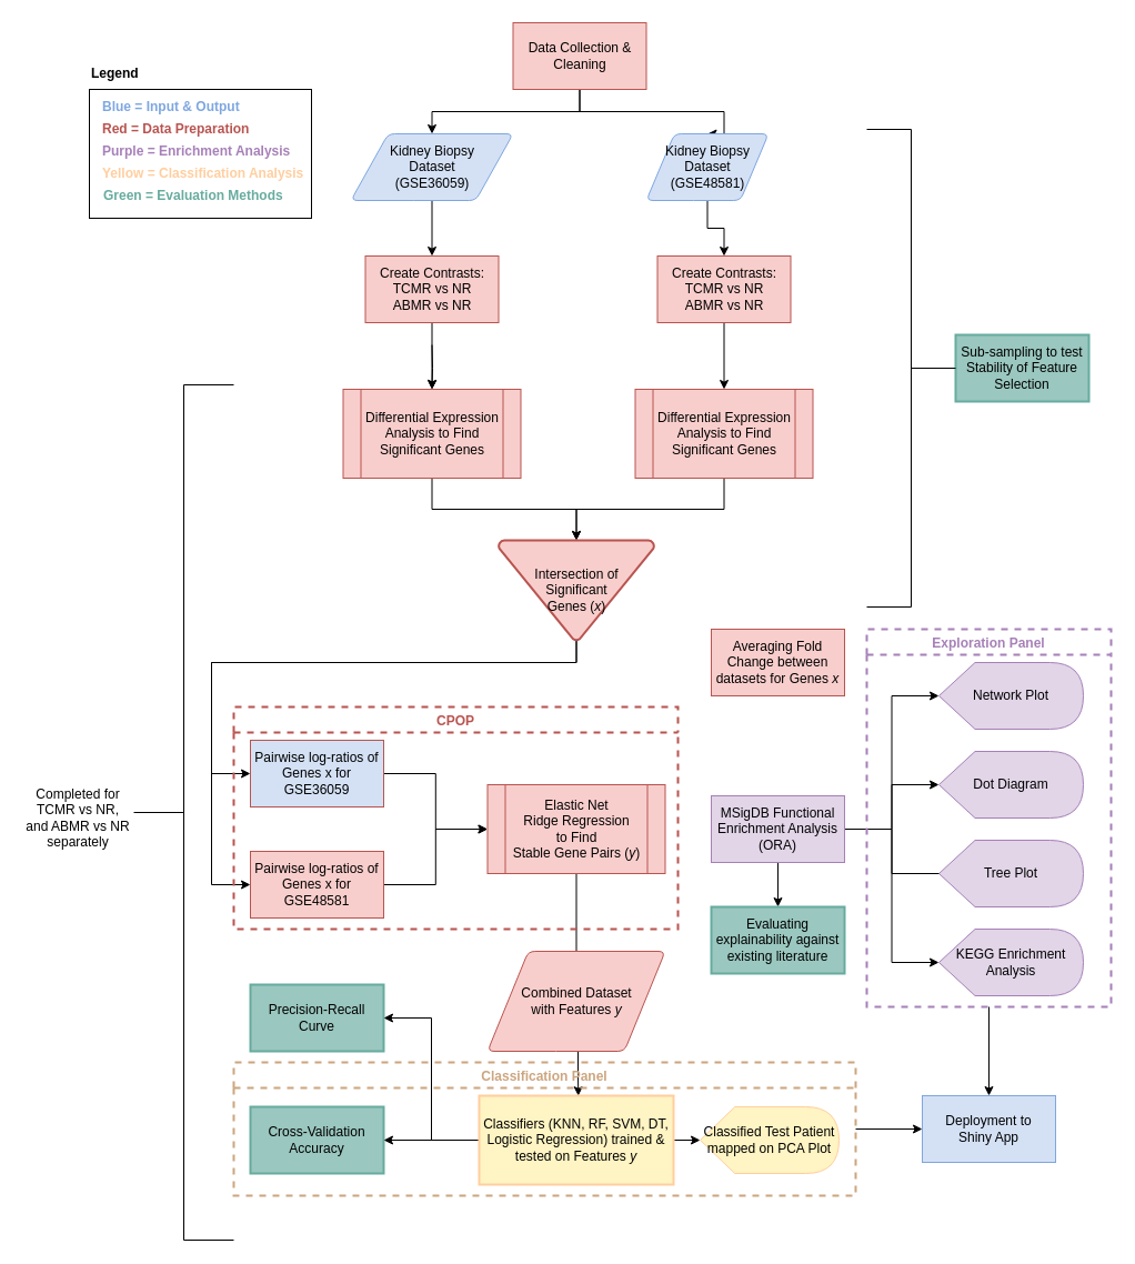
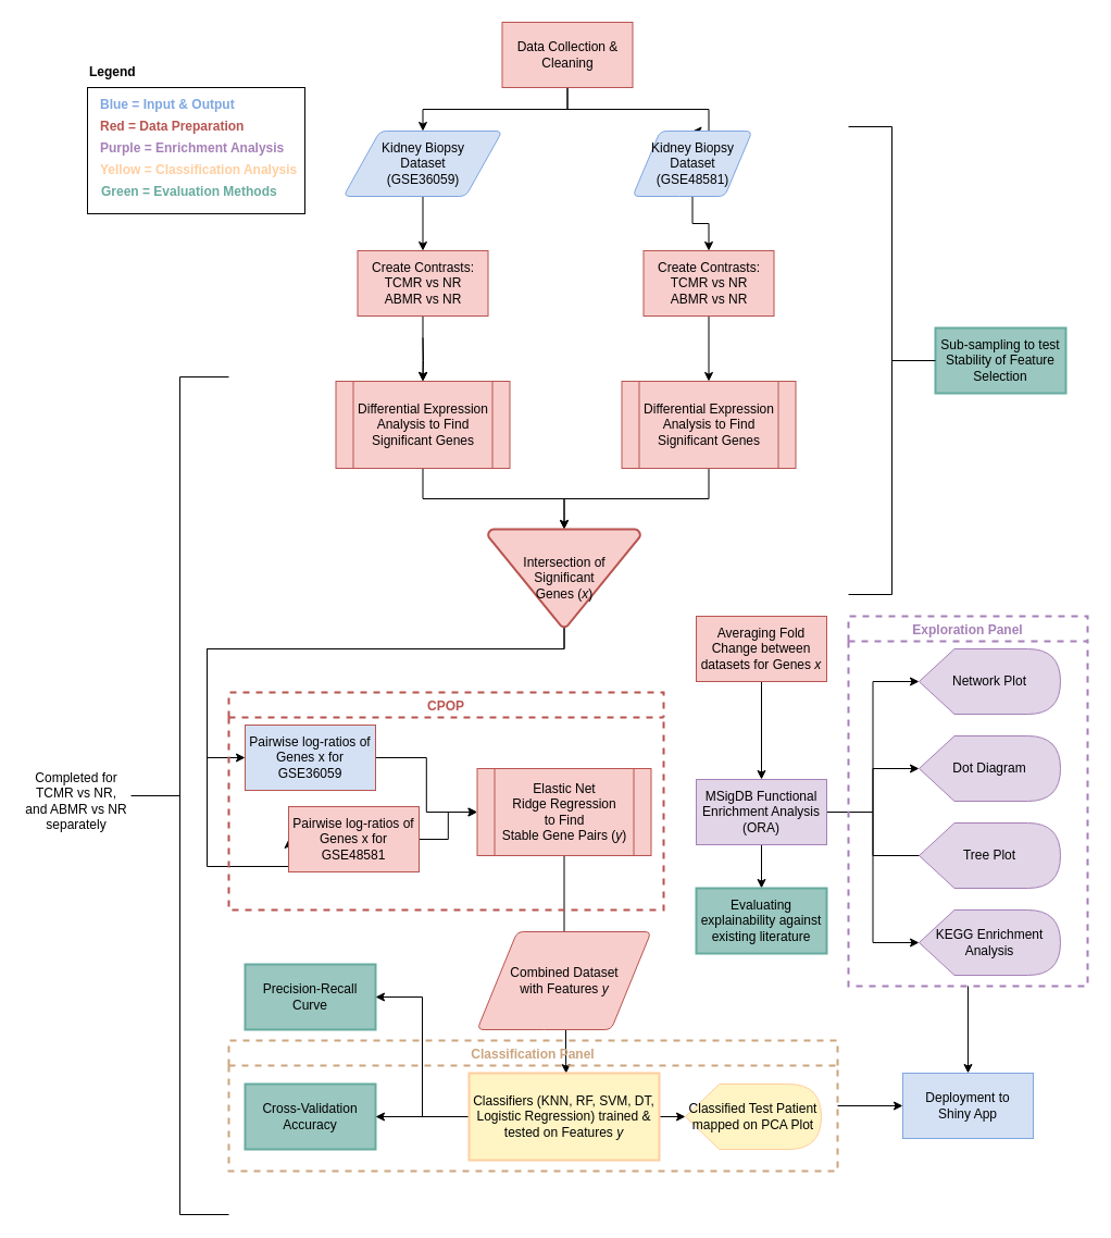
  <mxCell id="0" />
  <mxCell id="1" parent="0" />
  <mxCell id="2" style="edgeStyle=orthogonalEdgeStyle;rounded=0;orthogonalLoop=1;jettySize=auto;html=1;entryX=0.5;entryY=0;entryDx=0;entryDy=0;" edge="1" parent="1" source="4" target="6"><mxGeometry relative="1" as="geometry" /></mxCell>
  <mxCell id="3" style="edgeStyle=orthogonalEdgeStyle;rounded=0;orthogonalLoop=1;jettySize=auto;html=1;entryX=0.5;entryY=0;entryDx=0;entryDy=0;" edge="1" parent="1" source="4" target="8"><mxGeometry relative="1" as="geometry"><Array as="points"><mxPoint x="521.5" y="100" /><mxPoint x="651.5" y="100" /></Array></mxGeometry></mxCell>
  <mxCell id="4" value="Data Collection &amp;amp; Cleaning" style="whiteSpace=wrap;html=1;backgroundOutline=1;fontSize=12;fillColor=#f8cecc;strokeColor=#b85450;" parent="1" vertex="1"><mxGeometry x="461.5" y="20" width="120" height="60" as="geometry" /></mxCell>
  <mxCell id="5" style="edgeStyle=orthogonalEdgeStyle;rounded=0;orthogonalLoop=1;jettySize=auto;html=1;entryX=0.5;entryY=0;entryDx=0;entryDy=0;" edge="1" parent="1" source="6" target="38"><mxGeometry relative="1" as="geometry"><mxPoint x="388.5" y="210" as="targetPoint" /><Array as="points" /></mxGeometry></mxCell>
  <mxCell id="6" value="Kidney Biopsy &lt;br&gt;Dataset &lt;br&gt;(GSE36059)" style="shape=parallelogram;html=1;strokeWidth=1;perimeter=parallelogramPerimeter;whiteSpace=wrap;rounded=1;arcSize=12;size=0.23;fillColor=#D4E1F5;strokeColor=#7EA6E0;" parent="1" vertex="1"><mxGeometry x="315.5" y="120" width="146" height="60" as="geometry" /></mxCell>
  <mxCell id="7" style="edgeStyle=orthogonalEdgeStyle;rounded=0;orthogonalLoop=1;jettySize=auto;html=1;entryX=0.5;entryY=0;entryDx=0;entryDy=0;" edge="1" parent="1" source="8" target="39"><mxGeometry relative="1" as="geometry"><mxPoint x="651.5" y="210" as="targetPoint" /></mxGeometry></mxCell>
  <mxCell id="8" value="Kidney Biopsy &lt;br&gt;Dataset &lt;br&gt;(GSE48581)" style="shape=parallelogram;html=1;strokeWidth=1;perimeter=parallelogramPerimeter;whiteSpace=wrap;rounded=1;arcSize=12;size=0.23;fillColor=#D4E1F5;strokeColor=#7EA6E0;" parent="1" vertex="1"><mxGeometry x="581.5" y="120" width="110" height="60" as="geometry" /></mxCell>
  <mxCell id="9" style="edgeStyle=orthogonalEdgeStyle;rounded=0;orthogonalLoop=1;jettySize=auto;html=1;entryX=0.5;entryY=0;entryDx=0;entryDy=0;fontFamily=Helvetica;fontSize=12;fontColor=default;" parent="1" target="12" edge="1"><mxGeometry relative="1" as="geometry"><mxPoint x="388.5" y="310" as="sourcePoint" /></mxGeometry></mxCell>
  <mxCell id="10" style="edgeStyle=orthogonalEdgeStyle;rounded=0;orthogonalLoop=1;jettySize=auto;html=1;entryX=0.5;entryY=0;entryDx=0;entryDy=0;fontFamily=Helvetica;fontSize=12;fontColor=default;" parent="1" source="39" target="14" edge="1"><mxGeometry relative="1" as="geometry"><mxPoint x="651.5" y="310" as="sourcePoint" /></mxGeometry></mxCell>
  <mxCell id="11" style="edgeStyle=orthogonalEdgeStyle;rounded=0;orthogonalLoop=1;jettySize=auto;html=1;entryX=0.5;entryY=0;entryDx=0;entryDy=0;entryPerimeter=0;fontFamily=Helvetica;fontSize=12;fontColor=default;" parent="1" source="12" target="17" edge="1"><mxGeometry relative="1" as="geometry" /></mxCell>
  <mxCell id="12" value="Differential Expression Analysis to Find Significant Genes" style="shape=process;whiteSpace=wrap;html=1;backgroundOutline=1;fontSize=12;fillColor=#f8cecc;strokeColor=#b85450;" parent="1" vertex="1"><mxGeometry x="308.5" y="350" width="160" height="80" as="geometry" /></mxCell>
  <mxCell id="13" style="edgeStyle=orthogonalEdgeStyle;rounded=0;orthogonalLoop=1;jettySize=auto;html=1;fontFamily=Helvetica;fontSize=12;fontColor=default;" parent="1" source="14" target="17" edge="1"><mxGeometry relative="1" as="geometry" /></mxCell>
  <mxCell id="14" value="Differential Expression Analysis to Find Significant Genes" style="shape=process;whiteSpace=wrap;html=1;backgroundOutline=1;fontSize=12;fillColor=#f8cecc;strokeColor=#b85450;" parent="1" vertex="1"><mxGeometry x="571.5" y="350" width="160" height="80" as="geometry" /></mxCell>
  <mxCell id="15" style="edgeStyle=orthogonalEdgeStyle;rounded=0;orthogonalLoop=1;jettySize=auto;html=1;entryX=0;entryY=0.5;entryDx=0;entryDy=0;fontFamily=Helvetica;fontSize=14;fontColor=default;exitX=0.5;exitY=1;exitDx=0;exitDy=0;exitPerimeter=0;" parent="1" source="17" target="50" edge="1"><mxGeometry relative="1" as="geometry"><mxPoint x="210" y="746" as="targetPoint" /><Array as="points"><mxPoint x="519" y="596" /><mxPoint x="190" y="596" /><mxPoint x="190" y="696" /></Array></mxGeometry></mxCell>
  <mxCell id="16" style="edgeStyle=orthogonalEdgeStyle;rounded=0;orthogonalLoop=1;jettySize=auto;html=1;exitX=0.5;exitY=1;exitDx=0;exitDy=0;exitPerimeter=0;entryX=0;entryY=0.5;entryDx=0;entryDy=0;" edge="1" parent="1" source="17" target="52"><mxGeometry relative="1" as="geometry"><Array as="points"><mxPoint x="519" y="596" /><mxPoint x="190" y="596" /><mxPoint x="190" y="796" /></Array></mxGeometry></mxCell>
  <mxCell id="17" value="Intersection of&lt;br&gt;Significant &lt;br&gt;Genes (&lt;i&gt;&lt;font style=&quot;font-size: 12px;&quot;&gt;x&lt;/font&gt;&lt;/i&gt;)" style="strokeWidth=2;html=1;shape=mxgraph.flowchart.merge_or_storage;whiteSpace=wrap;fontSize=12;fillColor=#f8cecc;strokeColor=#b85450;" parent="1" vertex="1"><mxGeometry x="448.5" y="486" width="140" height="90" as="geometry" /></mxCell>
+ <mxCell id="18" style="edgeStyle=orthogonalEdgeStyle;rounded=0;orthogonalLoop=1;jettySize=auto;html=1;entryX=0.5;entryY=0;entryDx=0;entryDy=0;exitX=0.5;exitY=1;exitDx=0;exitDy=0;" edge="1" parent="1" source="48" target="45"><mxGeometry relative="1" as="geometry"><mxPoint x="700" y="646" as="sourcePoint" /></mxGeometry></mxCell>
  <mxCell id="19" value="KEGG Enrichment Analysis" style="shape=display;whiteSpace=wrap;html=1;fontSize=12;fillColor=#E1D5E7;strokeColor=#A680B8;" parent="1" vertex="1"><mxGeometry x="845" y="836" width="130" height="60" as="geometry" /></mxCell>
  <mxCell id="20" value="Network Plot" style="shape=display;whiteSpace=wrap;html=1;fontSize=12;fillColor=#E1D5E7;strokeColor=#A680B8;" parent="1" vertex="1"><mxGeometry x="845" y="596" width="130" height="60" as="geometry" /></mxCell>
  <mxCell id="21" value="Dot Diagram" style="shape=display;whiteSpace=wrap;html=1;fontSize=12;fillColor=#E1D5E7;strokeColor=#A680B8;" parent="1" vertex="1"><mxGeometry x="845" y="676" width="130" height="60" as="geometry" /></mxCell>
  <mxCell id="22" value="Tree Plot" style="shape=display;whiteSpace=wrap;html=1;fontSize=12;fillColor=#E1D5E7;strokeColor=#A680B8;" parent="1" vertex="1"><mxGeometry x="845" y="756" width="130" height="60" as="geometry" /></mxCell>
  <mxCell id="23" style="edgeStyle=orthogonalEdgeStyle;rounded=0;orthogonalLoop=1;jettySize=auto;html=1;entryX=0.5;entryY=0;entryDx=0;entryDy=0;fontFamily=Helvetica;fontSize=12;fontColor=default;" parent="1" source="24" target="26" edge="1"><mxGeometry relative="1" as="geometry"><Array as="points"><mxPoint x="519" y="896" /><mxPoint x="519" y="956" /></Array></mxGeometry></mxCell>
  <mxCell id="24" value="&lt;span style=&quot;&quot;&gt;Elastic Net&lt;/span&gt;&lt;br style=&quot;&quot;&gt;&lt;span style=&quot;&quot;&gt;Ridge Regression&lt;/span&gt;&lt;br style=&quot;&quot;&gt;&lt;span style=&quot;&quot;&gt;to Find&lt;/span&gt;&lt;br style=&quot;&quot;&gt;&lt;span style=&quot;&quot;&gt;Stable Gene Pairs (&lt;/span&gt;&lt;i style=&quot;&quot;&gt;y&lt;/i&gt;&lt;span style=&quot;&quot;&gt;)&lt;/span&gt;" style="shape=process;whiteSpace=wrap;html=1;backgroundOutline=1;fontSize=12;fillColor=#f8cecc;strokeColor=#B85450;" parent="1" vertex="1"><mxGeometry x="438.5" y="706" width="160" height="80" as="geometry" /></mxCell>
  <mxCell id="25" style="edgeStyle=orthogonalEdgeStyle;rounded=0;orthogonalLoop=1;jettySize=auto;html=1;fontFamily=Helvetica;fontSize=12;fontColor=default;strokeColor=#000000;entryX=0.51;entryY=0.002;entryDx=0;entryDy=0;entryPerimeter=0;" parent="1" source="26" target="33" edge="1"><mxGeometry relative="1" as="geometry"><Array as="points"><mxPoint x="520" y="966" /><mxPoint x="520" y="966" /></Array></mxGeometry></mxCell>
  <mxCell id="26" value="Combined Dataset &lt;br&gt;with Features &lt;i&gt;y&lt;/i&gt;" style="shape=parallelogram;html=1;strokeWidth=1;perimeter=parallelogramPerimeter;whiteSpace=wrap;rounded=1;arcSize=12;size=0.23;fillColor=#F8CECC;strokeColor=#B85450;" parent="1" vertex="1"><mxGeometry x="438.5" y="856" width="160" height="90" as="geometry" /></mxCell>
  <mxCell id="27" value="Sub-sampling to test Stability of Feature Selection" style="rounded=0;whiteSpace=wrap;html=1;fontFamily=Helvetica;fontSize=12;fontColor=default;strokeColor=#67AB9F;strokeWidth=2;fillColor=#9AC7BF;" parent="1" vertex="1"><mxGeometry x="860" y="301" width="120" height="60" as="geometry" /></mxCell>
  <mxCell id="28" value="Precision-Recall Curve" style="rounded=0;whiteSpace=wrap;html=1;fontFamily=Helvetica;fontSize=12;fontColor=default;strokeColor=#67AB9F;strokeWidth=2;fillColor=#9AC7BF;" parent="1" vertex="1"><mxGeometry x="225" y="886" width="120" height="60" as="geometry" /></mxCell>
  <mxCell id="29" value="Cross-Validation Accuracy" style="rounded=0;whiteSpace=wrap;html=1;fontFamily=Helvetica;fontSize=12;fontColor=default;strokeColor=#67AB9F;strokeWidth=2;fillColor=#9AC7BF;" parent="1" vertex="1"><mxGeometry x="225" y="996" width="120" height="60" as="geometry" /></mxCell>
  <mxCell id="30" style="edgeStyle=orthogonalEdgeStyle;rounded=0;orthogonalLoop=1;jettySize=auto;html=1;entryX=1;entryY=0.5;entryDx=0;entryDy=0;fontFamily=Helvetica;fontSize=12;fontColor=default;strokeColor=#000000;" parent="1" source="33" target="28" edge="1"><mxGeometry relative="1" as="geometry" /></mxCell>
  <mxCell id="31" style="edgeStyle=orthogonalEdgeStyle;rounded=0;orthogonalLoop=1;jettySize=auto;html=1;entryX=1;entryY=0.5;entryDx=0;entryDy=0;fontFamily=Helvetica;fontSize=12;fontColor=default;strokeColor=#000000;" parent="1" source="33" target="29" edge="1"><mxGeometry relative="1" as="geometry" /></mxCell>
  <mxCell id="32" value="" style="edgeStyle=orthogonalEdgeStyle;rounded=0;orthogonalLoop=1;jettySize=auto;html=1;fontColor=#7EA6E0;" edge="1" parent="1" source="33" target="34"><mxGeometry relative="1" as="geometry" /></mxCell>
  <mxCell id="33" value="Classifiers (KNN, RF, SVM, DT, Logistic Regression) trained &amp;amp; tested on Features&amp;nbsp;&lt;i&gt;y&lt;/i&gt;" style="rounded=0;whiteSpace=wrap;html=1;fontFamily=Helvetica;fontSize=12;fontColor=default;strokeColor=#FFCE9F;strokeWidth=2;fillColor=#FFF4C3;" parent="1" vertex="1"><mxGeometry x="431" y="986" width="175" height="80" as="geometry" /></mxCell>
  <mxCell id="34" value="Classified Test Patient mapped on PCA Plot" style="shape=display;whiteSpace=wrap;html=1;fontSize=12;fillColor=#FFF4C3;strokeColor=#FFCE9F;" parent="1" vertex="1"><mxGeometry x="630" y="996" width="125" height="60" as="geometry" /></mxCell>
  <mxCell id="35" value="" style="strokeWidth=1;html=1;shape=mxgraph.flowchart.annotation_2;align=left;labelPosition=right;pointerEvents=1;fontSize=12;" parent="1" vertex="1"><mxGeometry x="120" y="346" width="90" height="770" as="geometry" /></mxCell>
  <mxCell id="36" value="Completed for TCMR vs NR,&lt;br&gt;and ABMR vs NR separately" style="text;html=1;strokeColor=none;fillColor=none;align=center;verticalAlign=middle;whiteSpace=wrap;rounded=0;fontFamily=Helvetica;fontSize=12;fontColor=default;" parent="1" vertex="1"><mxGeometry x="20" y="666" width="100" height="140" as="geometry" /></mxCell>
  <mxCell id="37" value="" style="edgeStyle=orthogonalEdgeStyle;rounded=0;orthogonalLoop=1;jettySize=auto;html=1;" edge="1" parent="1" source="38" target="12"><mxGeometry relative="1" as="geometry" /></mxCell>
  <mxCell id="38" value="&lt;span style=&quot;&quot;&gt;Create Contrasts:&lt;/span&gt;&lt;br style=&quot;&quot;&gt;&lt;span style=&quot;&quot;&gt;TCMR vs NR&lt;/span&gt;&lt;br style=&quot;&quot;&gt;&lt;span style=&quot;&quot;&gt;ABMR vs NR&lt;/span&gt;" style="rounded=0;whiteSpace=wrap;html=1;backgroundOutline=1;fontSize=12;fillColor=#f8cecc;strokeColor=#b85450;" vertex="1" parent="1"><mxGeometry x="328.5" y="230" width="120" height="60" as="geometry" /></mxCell>
  <mxCell id="39" value="&lt;span style=&quot;&quot;&gt;Create Contrasts:&lt;/span&gt;&lt;br style=&quot;&quot;&gt;&lt;span style=&quot;&quot;&gt;TCMR vs NR&lt;/span&gt;&lt;br style=&quot;&quot;&gt;&lt;span style=&quot;&quot;&gt;ABMR vs NR&lt;/span&gt;" style="rounded=0;whiteSpace=wrap;html=1;backgroundOutline=1;fontSize=12;fillColor=#f8cecc;strokeColor=#b85450;" vertex="1" parent="1"><mxGeometry x="591.5" y="230" width="120" height="60" as="geometry" /></mxCell>
  <mxCell id="40" style="edgeStyle=orthogonalEdgeStyle;rounded=0;orthogonalLoop=1;jettySize=auto;html=1;entryX=0;entryY=0.5;entryDx=0;entryDy=0;entryPerimeter=0;" edge="1" parent="1" source="45" target="20"><mxGeometry relative="1" as="geometry" /></mxCell>
  <mxCell id="41" style="edgeStyle=orthogonalEdgeStyle;rounded=0;orthogonalLoop=1;jettySize=auto;html=1;exitX=1;exitY=0.5;exitDx=0;exitDy=0;entryX=0;entryY=0.5;entryDx=0;entryDy=0;entryPerimeter=0;" edge="1" parent="1" source="45" target="21"><mxGeometry relative="1" as="geometry" /></mxCell>
  <mxCell id="42" style="edgeStyle=orthogonalEdgeStyle;rounded=0;orthogonalLoop=1;jettySize=auto;html=1;entryX=0;entryY=0.5;entryDx=0;entryDy=0;entryPerimeter=0;endArrow=none;" edge="1" parent="1" source="45" target="22"><mxGeometry relative="1" as="geometry" /></mxCell>
  <mxCell id="43" style="edgeStyle=orthogonalEdgeStyle;rounded=0;orthogonalLoop=1;jettySize=auto;html=1;entryX=0;entryY=0.5;entryDx=0;entryDy=0;entryPerimeter=0;" edge="1" parent="1" source="45" target="19"><mxGeometry relative="1" as="geometry" /></mxCell>
  <mxCell id="44" style="edgeStyle=orthogonalEdgeStyle;rounded=0;orthogonalLoop=1;jettySize=auto;html=1;entryX=0.5;entryY=0;entryDx=0;entryDy=0;" edge="1" parent="1" source="45" target="47"><mxGeometry relative="1" as="geometry" /></mxCell>
  <mxCell id="45" value="MSigDB Functional Enrichment Analysis (ORA)" style="rounded=0;whiteSpace=wrap;html=1;fillColor=#E1D5E7;strokeColor=#A680B8;" vertex="1" parent="1"><mxGeometry x="640" y="716" width="120" height="60" as="geometry" /></mxCell>
  <mxCell id="46" value="" style="strokeWidth=1;html=1;shape=mxgraph.flowchart.annotation_2;align=left;labelPosition=right;pointerEvents=1;fontSize=12;direction=west;" vertex="1" parent="1"><mxGeometry x="780" y="116" width="80" height="430" as="geometry" /></mxCell>
  <mxCell id="47" value="Evaluating explainability against existing literature" style="rounded=0;whiteSpace=wrap;html=1;fontFamily=Helvetica;fontSize=12;fontColor=default;strokeColor=#67AB9F;strokeWidth=2;fillColor=#9AC7BF;" vertex="1" parent="1"><mxGeometry x="640" y="816" width="120" height="60" as="geometry" /></mxCell>
  <mxCell id="48" value="Averaging Fold Change between datasets for Genes&amp;nbsp;&lt;i&gt;x&lt;/i&gt;" style="rounded=0;whiteSpace=wrap;html=1;backgroundOutline=1;fontSize=12;fillColor=#f8cecc;strokeColor=#b85450;" vertex="1" parent="1"><mxGeometry x="640" y="566" width="120" height="60" as="geometry" /></mxCell>
  <mxCell id="49" style="edgeStyle=orthogonalEdgeStyle;rounded=0;orthogonalLoop=1;jettySize=auto;html=1;entryX=0;entryY=0.5;entryDx=0;entryDy=0;" edge="1" parent="1" source="50" target="24"><mxGeometry relative="1" as="geometry" /></mxCell>
  <mxCell id="50" value="Pairwise log-ratios of Genes x&lt;i&gt;&amp;nbsp;&lt;/i&gt;for GSE36059" style="rounded=0;whiteSpace=wrap;html=1;fillColor=#d4e1f5;strokeColor=#b85450;" vertex="1" parent="1"><mxGeometry x="225" y="666" width="120" height="60" as="geometry" /></mxCell>
  <mxCell id="51" style="edgeStyle=orthogonalEdgeStyle;rounded=0;orthogonalLoop=1;jettySize=auto;html=1;entryX=0;entryY=0.5;entryDx=0;entryDy=0;" edge="1" parent="1" source="52" target="24"><mxGeometry relative="1" as="geometry" /></mxCell>
- <mxCell id="52" value="Pairwise log-ratios of Genes x&lt;i&gt;&amp;nbsp;&lt;/i&gt;for GSE48581" style="rounded=0;whiteSpace=wrap;html=1;fillColor=#f8cecc;strokeColor=#b85450;" vertex="1" parent="1"><mxGeometry x="225" y="766" width="120" height="60" as="geometry" /></mxCell>
+ <mxCell id="52" value="Pairwise log-ratios of Genes x&lt;i&gt;&amp;nbsp;&lt;/i&gt;for GSE48581" style="rounded=0;whiteSpace=wrap;html=1;fillColor=#f8cecc;strokeColor=#b85450;" vertex="1" parent="1"><mxGeometry x="265" y="741" width="120" height="60" as="geometry" /></mxCell>
  <mxCell id="53" value="CPOP" style="swimlane;dashed=1;fontColor=#B85450;strokeColor=#B85450;strokeWidth=2;fillColor=none;" vertex="1" parent="1"><mxGeometry x="210" y="636" width="400" height="200" as="geometry" /></mxCell>
  <mxCell id="54" style="edgeStyle=orthogonalEdgeStyle;rounded=0;orthogonalLoop=1;jettySize=auto;html=1;entryX=0.5;entryY=0;entryDx=0;entryDy=0;fontColor=#7EA6E0;" edge="1" parent="1" source="55" target="58"><mxGeometry relative="1" as="geometry" /></mxCell>
  <mxCell id="55" value="Exploration Panel" style="swimlane;dashed=1;fontColor=#A680B8;strokeColor=#A680B8;strokeWidth=2;fillColor=none;" vertex="1" parent="1"><mxGeometry x="780" y="566" width="220" height="340" as="geometry" /></mxCell>
  <mxCell id="56" style="edgeStyle=orthogonalEdgeStyle;rounded=0;orthogonalLoop=1;jettySize=auto;html=1;entryX=0;entryY=0.5;entryDx=0;entryDy=0;fontColor=#7EA6E0;" edge="1" parent="1" source="57" target="58"><mxGeometry relative="1" as="geometry" /></mxCell>
  <mxCell id="57" value="Classification Panel" style="swimlane;dashed=1;fontColor=#CCA57F;strokeColor=#CCA57F;strokeWidth=2;fillColor=none;" vertex="1" parent="1"><mxGeometry x="210" y="956" width="560" height="120" as="geometry" /></mxCell>
  <mxCell id="58" value="Deployment to &lt;br&gt;Shiny App" style="rounded=0;whiteSpace=wrap;html=1;fillColor=#D4E1F5;strokeColor=#7EA6E0;" vertex="1" parent="1"><mxGeometry x="830" y="986" width="120" height="60" as="geometry" /></mxCell>
  <mxCell id="59" value="Blue = Input &amp;amp; Output" style="text;html=1;align=left;verticalAlign=middle;resizable=0;points=[];autosize=1;strokeColor=none;fillColor=none;fontColor=#7EA6E0;fontStyle=1" vertex="1" parent="1"><mxGeometry x="90" y="86" width="140" height="20" as="geometry" /></mxCell>
  <mxCell id="60" value="Purple = Enrichment Analysis" style="text;html=1;align=left;verticalAlign=middle;resizable=0;points=[];autosize=1;strokeColor=none;fillColor=none;fontColor=#A680B8;fontStyle=1" vertex="1" parent="1"><mxGeometry x="90" y="126" width="180" height="20" as="geometry" /></mxCell>
  <mxCell id="61" value="Yellow = Classification Analysis" style="text;html=1;align=left;verticalAlign=middle;resizable=0;points=[];autosize=1;strokeColor=none;fillColor=none;fontColor=#FFCE9F;fontStyle=1;" vertex="1" parent="1"><mxGeometry x="90" y="146" width="200" height="20" as="geometry" /></mxCell>
  <mxCell id="62" value="Green = Evaluation Methods" style="text;html=1;align=left;verticalAlign=middle;resizable=0;points=[];autosize=1;strokeColor=none;fillColor=none;fontColor=#67AB9F;fontStyle=1" vertex="1" parent="1"><mxGeometry x="91" y="166" width="180" height="20" as="geometry" /></mxCell>
  <mxCell id="63" value="&lt;font&gt;Red = Data Preparation&lt;/font&gt;" style="text;html=1;align=left;verticalAlign=middle;resizable=0;points=[];autosize=1;strokeColor=none;fillColor=none;fontColor=#B85450;fontStyle=1" vertex="1" parent="1"><mxGeometry x="90" y="106" width="150" height="20" as="geometry" /></mxCell>
  <mxCell id="64" value="" style="rounded=0;whiteSpace=wrap;html=1;fontColor=#67AB9F;strokeColor=#000000;strokeWidth=1;fillColor=none;" vertex="1" parent="1"><mxGeometry x="80" y="80" width="200" height="116" as="geometry" /></mxCell>
  <mxCell id="65" value="Legend" style="text;html=1;align=left;verticalAlign=middle;resizable=0;points=[];autosize=1;strokeColor=none;fillColor=none;fontColor=#000000;fontStyle=1" vertex="1" parent="1"><mxGeometry x="80" y="56" width="60" height="20" as="geometry" /></mxCell>
